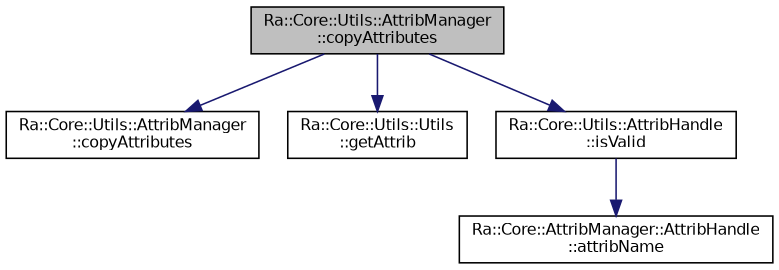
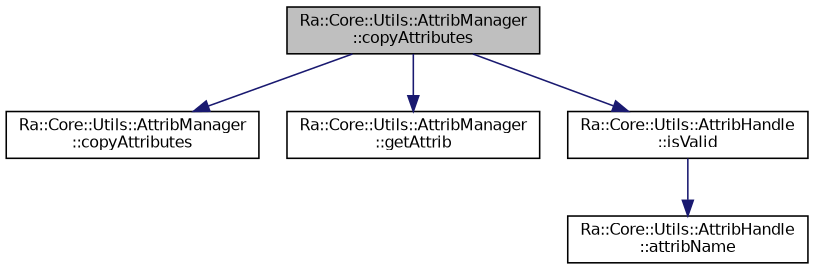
  digraph {
    rankdir=TB
    node [color=black fillcolor=white fontname=Helvetica fontsize=10 shape=record style=filled]
    edge [color=midnightblue fontname=Helvetica fontsize=10 labelfontname=Helvetica labelfontsize=10 style=solid]
    n1 [fillcolor=grey75 fontcolor=black height=0.2 label="Ra::Core::Utils::AttribManager\l::copyAttributes" width=0.4]
    n2 [height=0.2 label="Ra::Core::Utils::AttribManager\l::copyAttributes" width=0.4]
-   n3 [height=0.2 label="Ra::Core::Utils::Utils\l::getAttrib" width=0.4]
+   n3 [height=0.2 label="Ra::Core::Utils::AttribManager\l::getAttrib" width=0.4]
    n4 [height=0.2 label="Ra::Core::Utils::AttribHandle\l::isValid" width=0.4]
-   n5 [height=0.2 label="Ra::Core::AttribManager::AttribHandle\l::attribName" width=0.4]
+   n5 [height=0.2 label="Ra::Core::Utils::AttribHandle\l::attribName" width=0.4]
    n1 -> n2
    n1 -> n3
    n1 -> n4
    n4 -> n5
  }
